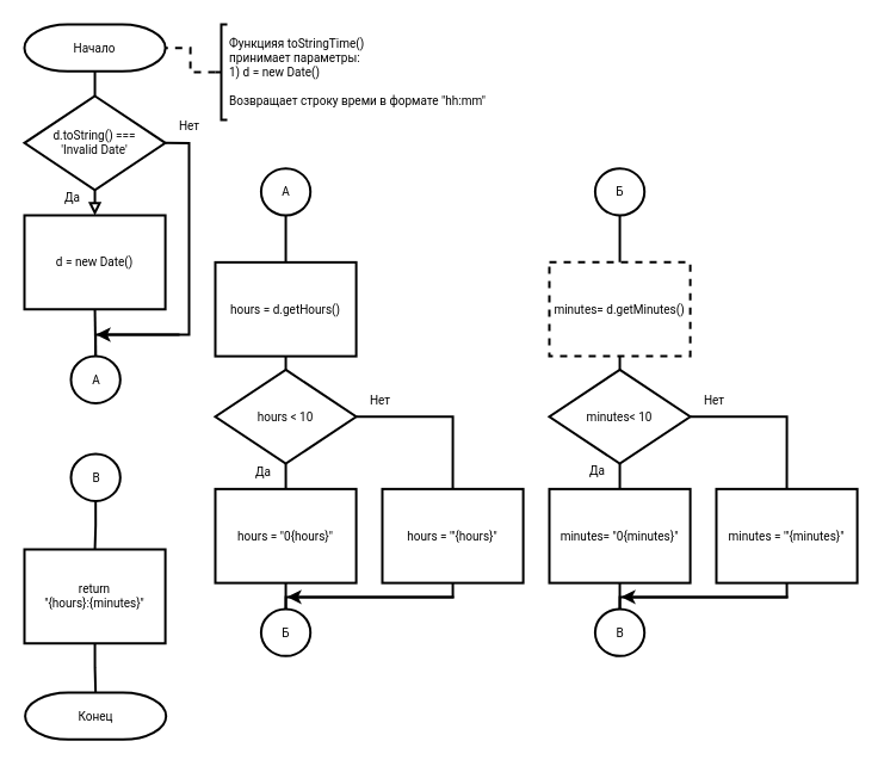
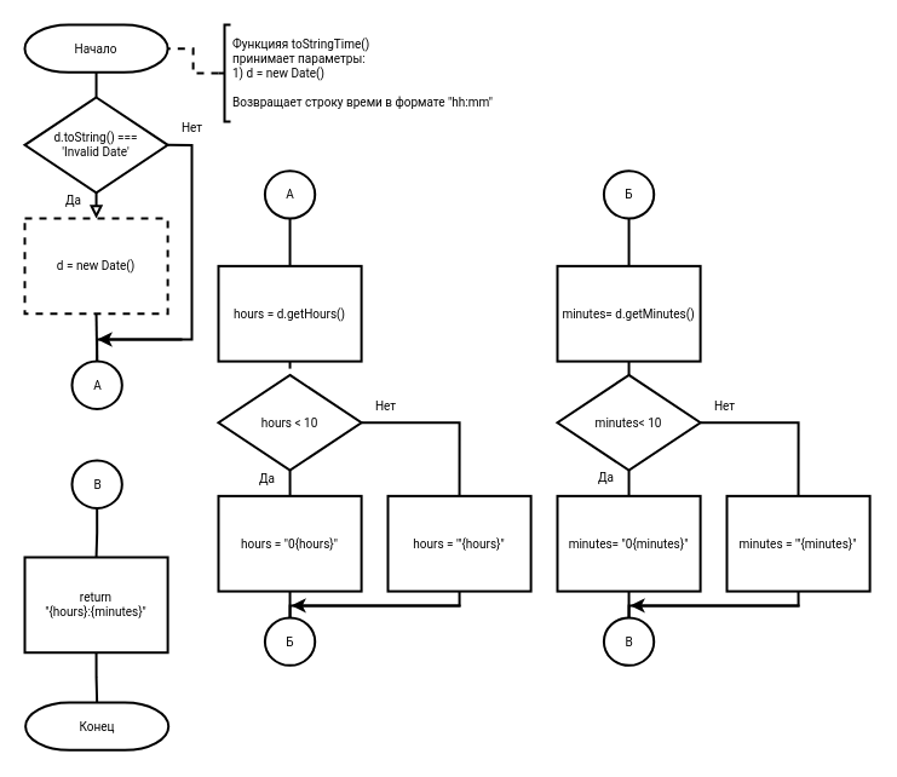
  <mxCell id="0" />
  <mxCell id="1" parent="0" />
  <mxCell id="2" style="edgeStyle=orthogonalEdgeStyle;rounded=0;orthogonalLoop=1;jettySize=auto;html=1;exitX=0.5;exitY=1;exitDx=0;exitDy=0;exitPerimeter=0;entryX=0.5;entryY=0;entryDx=0;entryDy=0;entryPerimeter=0;fontFamily=Roboto;strokeWidth=2;endArrow=none;endFill=0;fontSize=10;fontSource=https%3A%2F%2Ffonts.googleapis.com%2Fcss%3Ffamily%3DRoboto;" parent="1" source="3" target="6" edge="1"><mxGeometry relative="1" as="geometry" /></mxCell>
  <mxCell id="3" value="Начало" style="strokeWidth=2;html=1;shape=mxgraph.flowchart.terminator;whiteSpace=wrap;fontFamily=Roboto;fontSize=10;fontSource=https%3A%2F%2Ffonts.googleapis.com%2Fcss%3Ffamily%3DRoboto;" parent="1" vertex="1"><mxGeometry x="20" y="20" width="118.11" height="39.37" as="geometry" /></mxCell>
  <mxCell id="4" style="edgeStyle=orthogonalEdgeStyle;rounded=0;orthogonalLoop=1;jettySize=auto;html=1;exitX=0.5;exitY=1;exitDx=0;exitDy=0;exitPerimeter=0;entryX=0.5;entryY=0;entryDx=0;entryDy=0;fontFamily=Roboto;endArrow=block;endFill=0;strokeWidth=2;fontSize=10;fontSource=https%3A%2F%2Ffonts.googleapis.com%2Fcss%3Ffamily%3DRoboto;" parent="1" source="6" target="8" edge="1"><mxGeometry relative="1" as="geometry" /></mxCell>
  <mxCell id="5" style="edgeStyle=orthogonalEdgeStyle;rounded=0;orthogonalLoop=1;jettySize=auto;html=1;exitX=1;exitY=0.5;exitDx=0;exitDy=0;exitPerimeter=0;entryX=0.5;entryY=0;entryDx=0;entryDy=0;entryPerimeter=0;fontSize=10;endArrow=none;endFill=0;strokeWidth=2;fontFamily=Roboto;fontSource=https%3A%2F%2Ffonts.googleapis.com%2Fcss%3Ffamily%3DRoboto;" parent="1" source="6" target="35" edge="1"><mxGeometry relative="1" as="geometry"><Array as="points"><mxPoint x="158" y="119" /><mxPoint x="158" y="280" /><mxPoint x="80" y="280" /></Array></mxGeometry></mxCell>
  <mxCell id="6" value="d.toString() ===&lt;br style=&quot;font-size: 10px;&quot;&gt;'Invalid Date'" style="strokeWidth=2;html=1;shape=mxgraph.flowchart.decision;whiteSpace=wrap;fontFamily=Roboto;fontSize=10;fontSource=https%3A%2F%2Ffonts.googleapis.com%2Fcss%3Ffamily%3DRoboto;" parent="1" vertex="1"><mxGeometry x="20" y="80" width="118.11" height="78.74" as="geometry" /></mxCell>
  <mxCell id="7" style="edgeStyle=orthogonalEdgeStyle;rounded=0;orthogonalLoop=1;jettySize=auto;html=1;exitX=0.5;exitY=1;exitDx=0;exitDy=0;entryX=0.5;entryY=0;entryDx=0;entryDy=0;entryPerimeter=0;fontFamily=Roboto;endArrow=none;endFill=0;strokeWidth=2;fontSize=10;fontSource=https%3A%2F%2Ffonts.googleapis.com%2Fcss%3Ffamily%3DRoboto;" parent="1" source="8" target="35" edge="1"><mxGeometry relative="1" as="geometry" /></mxCell>
- <mxCell id="8" value="d = new Date()" style="rounded=0;whiteSpace=wrap;html=1;absoluteArcSize=1;arcSize=14;strokeWidth=2;fontFamily=Roboto;fontSize=10;fontSource=https%3A%2F%2Ffonts.googleapis.com%2Fcss%3Ffamily%3DRoboto;" parent="1" vertex="1"><mxGeometry x="20" y="180" width="118.11" height="78.74" as="geometry" /></mxCell>
- <mxCell id="9" style="edgeStyle=orthogonalEdgeStyle;rounded=0;orthogonalLoop=1;jettySize=auto;html=1;exitX=0.5;exitY=1;exitDx=0;exitDy=0;entryX=0.5;entryY=0;entryDx=0;entryDy=0;entryPerimeter=0;fontFamily=Roboto;endArrow=none;endFill=0;strokeWidth=2;fontSize=10;fontSource=https%3A%2F%2Ffonts.googleapis.com%2Fcss%3Ffamily%3DRoboto;" parent="1" source="10" target="13" edge="1"><mxGeometry relative="1" as="geometry" /></mxCell>
+ <mxCell id="8" value="d = new Date()" style="rounded=0;whiteSpace=wrap;html=1;absoluteArcSize=1;arcSize=14;strokeWidth=2;fontFamily=Roboto;fontSize=10;fontSource=https%3A%2F%2Ffonts.googleapis.com%2Fcss%3Ffamily%3DRoboto;dashed=1;" parent="1" vertex="1"><mxGeometry x="20" y="180" width="118.11" height="78.74" as="geometry" /></mxCell>
+ <mxCell id="9" style="edgeStyle=orthogonalEdgeStyle;rounded=0;orthogonalLoop=1;jettySize=auto;html=1;exitX=0.5;exitY=1;exitDx=0;exitDy=0;entryX=0.5;entryY=0;entryDx=0;entryDy=0;entryPerimeter=0;fontFamily=Roboto;endArrow=none;endFill=0;strokeWidth=2;fontSize=10;fontSource=https%3A%2F%2Ffonts.googleapis.com%2Fcss%3Ffamily%3DRoboto;dashed=1;" parent="1" source="10" target="13" edge="1"><mxGeometry relative="1" as="geometry" /></mxCell>
  <mxCell id="10" value="hours = d.getHours()" style="rounded=0;whiteSpace=wrap;html=1;absoluteArcSize=1;arcSize=14;strokeWidth=2;fontFamily=Roboto;fontSize=10;fontSource=https%3A%2F%2Ffonts.googleapis.com%2Fcss%3Ffamily%3DRoboto;" parent="1" vertex="1"><mxGeometry x="180" y="219.37" width="118.11" height="78.74" as="geometry" /></mxCell>
  <mxCell id="11" style="edgeStyle=orthogonalEdgeStyle;rounded=0;orthogonalLoop=1;jettySize=auto;html=1;exitX=0.5;exitY=1;exitDx=0;exitDy=0;exitPerimeter=0;fontFamily=Roboto;endArrow=none;endFill=0;strokeWidth=2;fontSize=10;fontSource=https%3A%2F%2Ffonts.googleapis.com%2Fcss%3Ffamily%3DRoboto;" parent="1" source="13" target="15" edge="1"><mxGeometry relative="1" as="geometry" /></mxCell>
  <mxCell id="12" style="edgeStyle=orthogonalEdgeStyle;rounded=0;orthogonalLoop=1;jettySize=auto;html=1;exitX=1;exitY=0.5;exitDx=0;exitDy=0;exitPerimeter=0;entryX=0.5;entryY=0;entryDx=0;entryDy=0;fontFamily=Roboto;endArrow=none;endFill=0;strokeWidth=2;fontSize=10;fontSource=https%3A%2F%2Ffonts.googleapis.com%2Fcss%3Ffamily%3DRoboto;" parent="1" source="13" target="17" edge="1"><mxGeometry relative="1" as="geometry" /></mxCell>
  <mxCell id="13" value="hours &amp;lt; 10" style="strokeWidth=2;html=1;shape=mxgraph.flowchart.decision;whiteSpace=wrap;fontFamily=Roboto;fontSize=10;fontSource=https%3A%2F%2Ffonts.googleapis.com%2Fcss%3Ffamily%3DRoboto;" parent="1" vertex="1"><mxGeometry x="180" y="309.37" width="118.11" height="78.74" as="geometry" /></mxCell>
  <mxCell id="14" style="edgeStyle=orthogonalEdgeStyle;rounded=0;orthogonalLoop=1;jettySize=auto;html=1;exitX=0.5;exitY=1;exitDx=0;exitDy=0;entryX=0.5;entryY=0;entryDx=0;entryDy=0;entryPerimeter=0;fontFamily=Roboto;endArrow=none;endFill=0;strokeWidth=2;fontSize=10;fontSource=https%3A%2F%2Ffonts.googleapis.com%2Fcss%3Ffamily%3DRoboto;" parent="1" source="15" target="31" edge="1"><mxGeometry relative="1" as="geometry" /></mxCell>
  <mxCell id="15" value="hours = &quot;0{hours}&quot;" style="rounded=0;whiteSpace=wrap;html=1;absoluteArcSize=1;arcSize=14;strokeWidth=2;fontFamily=Roboto;fontSize=10;fontSource=https%3A%2F%2Ffonts.googleapis.com%2Fcss%3Ffamily%3DRoboto;" parent="1" vertex="1"><mxGeometry x="180" y="409.37" width="118.11" height="78.74" as="geometry" /></mxCell>
  <mxCell id="16" style="edgeStyle=orthogonalEdgeStyle;rounded=0;orthogonalLoop=1;jettySize=auto;html=1;exitX=0.5;exitY=1;exitDx=0;exitDy=0;entryX=0.5;entryY=0;entryDx=0;entryDy=0;entryPerimeter=0;fontFamily=Roboto;endArrow=none;endFill=0;strokeWidth=2;fontSize=10;fontSource=https%3A%2F%2Ffonts.googleapis.com%2Fcss%3Ffamily%3DRoboto;" parent="1" source="17" target="31" edge="1"><mxGeometry relative="1" as="geometry"><Array as="points"><mxPoint x="379" y="500" /><mxPoint x="239" y="500" /></Array></mxGeometry></mxCell>
  <mxCell id="17" value="hours = '&quot;{hours}&quot;" style="rounded=0;whiteSpace=wrap;html=1;absoluteArcSize=1;arcSize=14;strokeWidth=2;fontFamily=Roboto;fontSize=10;fontSource=https%3A%2F%2Ffonts.googleapis.com%2Fcss%3Ffamily%3DRoboto;" parent="1" vertex="1"><mxGeometry x="320" y="409.37" width="118.11" height="78.74" as="geometry" /></mxCell>
  <mxCell id="18" style="edgeStyle=orthogonalEdgeStyle;rounded=0;orthogonalLoop=1;jettySize=auto;html=1;exitX=0.5;exitY=1;exitDx=0;exitDy=0;entryX=0.5;entryY=0;entryDx=0;entryDy=0;entryPerimeter=0;fontFamily=Roboto;endArrow=none;endFill=0;strokeWidth=2;fontSize=10;fontSource=https%3A%2F%2Ffonts.googleapis.com%2Fcss%3Ffamily%3DRoboto;" parent="1" source="19" target="22" edge="1"><mxGeometry relative="1" as="geometry" /></mxCell>
- <mxCell id="19" value="minutes= d.getMinutes()" style="rounded=0;whiteSpace=wrap;html=1;absoluteArcSize=1;arcSize=14;strokeWidth=2;fontFamily=Roboto;fontSize=10;fontSource=https%3A%2F%2Ffonts.googleapis.com%2Fcss%3Ffamily%3DRoboto;dashed=1;" parent="1" vertex="1"><mxGeometry x="460" y="219.37" width="118.11" height="78.74" as="geometry" /></mxCell>
+ <mxCell id="19" value="minutes= d.getMinutes()" style="rounded=0;whiteSpace=wrap;html=1;absoluteArcSize=1;arcSize=14;strokeWidth=2;fontFamily=Roboto;fontSize=10;fontSource=https%3A%2F%2Ffonts.googleapis.com%2Fcss%3Ffamily%3DRoboto;" parent="1" vertex="1"><mxGeometry x="460" y="219.37" width="118.11" height="78.74" as="geometry" /></mxCell>
  <mxCell id="20" style="edgeStyle=orthogonalEdgeStyle;rounded=0;orthogonalLoop=1;jettySize=auto;html=1;exitX=0.5;exitY=1;exitDx=0;exitDy=0;exitPerimeter=0;entryX=0.5;entryY=0;entryDx=0;entryDy=0;fontFamily=Roboto;endArrow=none;endFill=0;strokeWidth=2;fontSize=10;fontSource=https%3A%2F%2Ffonts.googleapis.com%2Fcss%3Ffamily%3DRoboto;" parent="1" source="22" target="24" edge="1"><mxGeometry relative="1" as="geometry" /></mxCell>
  <mxCell id="21" style="edgeStyle=orthogonalEdgeStyle;rounded=0;orthogonalLoop=1;jettySize=auto;html=1;exitX=1;exitY=0.5;exitDx=0;exitDy=0;exitPerimeter=0;entryX=0.5;entryY=0;entryDx=0;entryDy=0;fontFamily=Roboto;endArrow=none;endFill=0;strokeWidth=2;fontSize=10;fontSource=https%3A%2F%2Ffonts.googleapis.com%2Fcss%3Ffamily%3DRoboto;" parent="1" source="22" target="26" edge="1"><mxGeometry relative="1" as="geometry" /></mxCell>
  <mxCell id="22" value="minutes&amp;lt; 10" style="strokeWidth=2;html=1;shape=mxgraph.flowchart.decision;whiteSpace=wrap;fontFamily=Roboto;fontSize=10;fontSource=https%3A%2F%2Ffonts.googleapis.com%2Fcss%3Ffamily%3DRoboto;" parent="1" vertex="1"><mxGeometry x="460" y="309.37" width="118.11" height="78.74" as="geometry" /></mxCell>
  <mxCell id="23" style="edgeStyle=orthogonalEdgeStyle;rounded=0;orthogonalLoop=1;jettySize=auto;html=1;exitX=0.5;exitY=1;exitDx=0;exitDy=0;entryX=0.5;entryY=0;entryDx=0;entryDy=0;entryPerimeter=0;fontFamily=Roboto;endArrow=none;endFill=0;strokeWidth=2;fontSize=10;fontSource=https%3A%2F%2Ffonts.googleapis.com%2Fcss%3Ffamily%3DRoboto;" parent="1" source="24" target="34" edge="1"><mxGeometry relative="1" as="geometry" /></mxCell>
  <mxCell id="24" value="minutes= &quot;0{minutes}&quot;" style="rounded=0;whiteSpace=wrap;html=1;absoluteArcSize=1;arcSize=14;strokeWidth=2;fontFamily=Roboto;fontSize=10;fontSource=https%3A%2F%2Ffonts.googleapis.com%2Fcss%3Ffamily%3DRoboto;" parent="1" vertex="1"><mxGeometry x="460" y="409.37" width="118.11" height="78.74" as="geometry" /></mxCell>
  <mxCell id="25" style="edgeStyle=orthogonalEdgeStyle;rounded=0;orthogonalLoop=1;jettySize=auto;html=1;exitX=0.5;exitY=1;exitDx=0;exitDy=0;entryX=0.5;entryY=0;entryDx=0;entryDy=0;entryPerimeter=0;fontFamily=Roboto;endArrow=none;endFill=0;strokeWidth=2;fontSize=10;fontSource=https%3A%2F%2Ffonts.googleapis.com%2Fcss%3Ffamily%3DRoboto;" parent="1" source="26" target="34" edge="1"><mxGeometry relative="1" as="geometry"><Array as="points"><mxPoint x="659" y="500" /><mxPoint x="519" y="500" /></Array></mxGeometry></mxCell>
  <mxCell id="26" value="minutes = '&quot;{minutes}&quot;" style="rounded=0;whiteSpace=wrap;html=1;absoluteArcSize=1;arcSize=14;strokeWidth=2;fontFamily=Roboto;fontSize=10;fontSource=https%3A%2F%2Ffonts.googleapis.com%2Fcss%3Ffamily%3DRoboto;" parent="1" vertex="1"><mxGeometry x="600" y="409.37" width="118.11" height="78.74" as="geometry" /></mxCell>
  <mxCell id="27" style="edgeStyle=orthogonalEdgeStyle;rounded=0;orthogonalLoop=1;jettySize=auto;html=1;exitX=0.5;exitY=1;exitDx=0;exitDy=0;entryX=0.5;entryY=0;entryDx=0;entryDy=0;entryPerimeter=0;fontFamily=Roboto;endArrow=none;endFill=0;strokeWidth=2;fontSize=10;fontSource=https%3A%2F%2Ffonts.googleapis.com%2Fcss%3Ffamily%3DRoboto;" parent="1" source="28" target="38" edge="1"><mxGeometry relative="1" as="geometry" /></mxCell>
  <mxCell id="28" value="return&lt;br style=&quot;font-size: 10px;&quot;&gt;&quot;{hours}:{minutes}&quot;" style="rounded=0;whiteSpace=wrap;html=1;absoluteArcSize=1;arcSize=14;strokeWidth=2;fontFamily=Roboto;fontSize=10;fontSource=https%3A%2F%2Ffonts.googleapis.com%2Fcss%3Ffamily%3DRoboto;" parent="1" vertex="1"><mxGeometry x="20" y="460" width="118.11" height="78.74" as="geometry" /></mxCell>
  <mxCell id="29" style="edgeStyle=orthogonalEdgeStyle;rounded=0;orthogonalLoop=1;jettySize=auto;html=1;exitX=0.5;exitY=1;exitDx=0;exitDy=0;exitPerimeter=0;entryX=0.5;entryY=0;entryDx=0;entryDy=0;fontFamily=Roboto;endArrow=none;endFill=0;strokeWidth=2;fontSize=10;fontSource=https%3A%2F%2Ffonts.googleapis.com%2Fcss%3Ffamily%3DRoboto;" parent="1" source="30" target="10" edge="1"><mxGeometry relative="1" as="geometry" /></mxCell>
  <mxCell id="30" value="А" style="verticalLabelPosition=middle;verticalAlign=middle;html=1;shape=mxgraph.flowchart.on-page_reference;fontFamily=Roboto;strokeWidth=2;labelPosition=center;align=center;fontSize=10;fontSource=https%3A%2F%2Ffonts.googleapis.com%2Fcss%3Ffamily%3DRoboto;" parent="1" vertex="1"><mxGeometry x="218.39" y="140.63" width="41.338" height="39.37" as="geometry" /></mxCell>
  <mxCell id="31" value="Б" style="verticalLabelPosition=middle;verticalAlign=middle;html=1;shape=mxgraph.flowchart.on-page_reference;fontFamily=Roboto;strokeWidth=2;labelPosition=center;align=center;fontSize=10;fontSource=https%3A%2F%2Ffonts.googleapis.com%2Fcss%3Ffamily%3DRoboto;" parent="1" vertex="1"><mxGeometry x="218.39" y="510" width="41.338" height="39.37" as="geometry" /></mxCell>
  <mxCell id="32" style="edgeStyle=orthogonalEdgeStyle;rounded=0;orthogonalLoop=1;jettySize=auto;html=1;exitX=0.5;exitY=1;exitDx=0;exitDy=0;exitPerimeter=0;entryX=0.5;entryY=0;entryDx=0;entryDy=0;fontFamily=Roboto;endArrow=none;endFill=0;strokeWidth=2;fontSize=10;fontSource=https%3A%2F%2Ffonts.googleapis.com%2Fcss%3Ffamily%3DRoboto;" parent="1" source="33" target="19" edge="1"><mxGeometry relative="1" as="geometry" /></mxCell>
  <mxCell id="33" value="Б" style="verticalLabelPosition=middle;verticalAlign=middle;html=1;shape=mxgraph.flowchart.on-page_reference;fontFamily=Roboto;strokeWidth=2;labelPosition=center;align=center;fontSize=10;fontSource=https%3A%2F%2Ffonts.googleapis.com%2Fcss%3Ffamily%3DRoboto;" parent="1" vertex="1"><mxGeometry x="498.39" y="140.63" width="41.338" height="39.37" as="geometry" /></mxCell>
  <mxCell id="34" value="В" style="verticalLabelPosition=middle;verticalAlign=middle;html=1;shape=mxgraph.flowchart.on-page_reference;fontFamily=Roboto;strokeWidth=2;labelPosition=center;align=center;fontSize=10;fontSource=https%3A%2F%2Ffonts.googleapis.com%2Fcss%3Ffamily%3DRoboto;" parent="1" vertex="1"><mxGeometry x="498.39" y="510" width="41.338" height="39.37" as="geometry" /></mxCell>
  <mxCell id="35" value="А" style="verticalLabelPosition=middle;verticalAlign=middle;html=1;shape=mxgraph.flowchart.on-page_reference;fontFamily=Roboto;strokeWidth=2;labelPosition=center;align=center;fontSize=10;fontSource=https%3A%2F%2Ffonts.googleapis.com%2Fcss%3Ffamily%3DRoboto;" parent="1" vertex="1"><mxGeometry x="59" y="298" width="41.338" height="39.37" as="geometry" /></mxCell>
  <mxCell id="36" style="edgeStyle=orthogonalEdgeStyle;rounded=0;orthogonalLoop=1;jettySize=auto;html=1;exitX=0.5;exitY=1;exitDx=0;exitDy=0;exitPerimeter=0;entryX=0.5;entryY=0;entryDx=0;entryDy=0;fontFamily=Roboto;endArrow=none;endFill=0;strokeWidth=2;fontSize=10;fontSource=https%3A%2F%2Ffonts.googleapis.com%2Fcss%3Ffamily%3DRoboto;" parent="1" source="37" target="28" edge="1"><mxGeometry relative="1" as="geometry" /></mxCell>
  <mxCell id="37" value="В" style="verticalLabelPosition=middle;verticalAlign=middle;html=1;shape=mxgraph.flowchart.on-page_reference;fontFamily=Roboto;strokeWidth=2;labelPosition=center;align=center;fontSize=10;fontSource=https%3A%2F%2Ffonts.googleapis.com%2Fcss%3Ffamily%3DRoboto;" parent="1" vertex="1"><mxGeometry x="59" y="380" width="41.338" height="39.37" as="geometry" /></mxCell>
  <mxCell id="38" value="Конец" style="strokeWidth=2;html=1;shape=mxgraph.flowchart.terminator;whiteSpace=wrap;fontFamily=Roboto;fontSize=10;fontSource=https%3A%2F%2Ffonts.googleapis.com%2Fcss%3Ffamily%3DRoboto;" parent="1" vertex="1"><mxGeometry x="20.61" y="580" width="118.11" height="39.37" as="geometry" /></mxCell>
  <mxCell id="39" style="edgeStyle=orthogonalEdgeStyle;rounded=0;orthogonalLoop=1;jettySize=auto;html=1;exitX=0;exitY=0.5;exitDx=0;exitDy=0;exitPerimeter=0;entryX=1;entryY=0.5;entryDx=0;entryDy=0;entryPerimeter=0;fontFamily=Roboto;endArrow=none;endFill=0;strokeWidth=2;dashed=1;fontSize=10;fontSource=https%3A%2F%2Ffonts.googleapis.com%2Fcss%3Ffamily%3DRoboto;" parent="1" source="40" target="3" edge="1"><mxGeometry relative="1" as="geometry" /></mxCell>
  <mxCell id="40" value="Функцияя toStringTime()&lt;br style=&quot;font-size: 10px;&quot;&gt;принимает параметры:&lt;br style=&quot;font-size: 10px;&quot;&gt;1) d = new Date()&lt;br style=&quot;font-size: 10px;&quot;&gt;&lt;br style=&quot;font-size: 10px;&quot;&gt;Возвращает строку времи в формате &quot;hh:mm&quot;" style="strokeWidth=2;html=1;shape=mxgraph.flowchart.annotation_2;align=left;labelPosition=right;pointerEvents=1;rounded=0;fontFamily=Roboto;fontSize=10;fontSource=https%3A%2F%2Ffonts.googleapis.com%2Fcss%3Ffamily%3DRoboto;" parent="1" vertex="1"><mxGeometry x="180" y="20" width="10" height="80" as="geometry" /></mxCell>
  <mxCell id="41" value="Нет" style="text;html=1;align=center;verticalAlign=middle;resizable=0;points=[];autosize=1;strokeColor=none;fillColor=none;fontFamily=Roboto;fontSource=https%3A%2F%2Ffonts.googleapis.com%2Fcss%3Ffamily%3DRoboto;fontSize=10;" parent="1" vertex="1"><mxGeometry x="298.11" y="320" width="40" height="30" as="geometry" /></mxCell>
  <mxCell id="42" value="Да" style="text;html=1;align=center;verticalAlign=middle;resizable=0;points=[];autosize=1;strokeColor=none;fillColor=none;fontFamily=Roboto;fontSource=https%3A%2F%2Ffonts.googleapis.com%2Fcss%3Ffamily%3DRoboto;fontSize=10;" parent="1" vertex="1"><mxGeometry x="40" y="150" width="40" height="30" as="geometry" /></mxCell>
  <mxCell id="43" value="Да" style="text;html=1;align=center;verticalAlign=middle;resizable=0;points=[];autosize=1;strokeColor=none;fillColor=none;fontFamily=Roboto;fontSource=https%3A%2F%2Ffonts.googleapis.com%2Fcss%3Ffamily%3DRoboto;fontSize=10;" parent="1" vertex="1"><mxGeometry x="200" y="380" width="40" height="30" as="geometry" /></mxCell>
  <mxCell id="44" value="Да" style="text;html=1;align=center;verticalAlign=middle;resizable=0;points=[];autosize=1;strokeColor=none;fillColor=none;fontFamily=Roboto;fontSource=https%3A%2F%2Ffonts.googleapis.com%2Fcss%3Ffamily%3DRoboto;fontSize=10;" parent="1" vertex="1"><mxGeometry x="480" y="379.37" width="40" height="30" as="geometry" /></mxCell>
  <mxCell id="45" value="Нет" style="text;html=1;align=center;verticalAlign=middle;resizable=0;points=[];autosize=1;strokeColor=none;fillColor=none;fontFamily=Roboto;fontSource=https%3A%2F%2Ffonts.googleapis.com%2Fcss%3Ffamily%3DRoboto;fontSize=10;" parent="1" vertex="1"><mxGeometry x="138.11" y="90" width="40" height="30" as="geometry" /></mxCell>
  <mxCell id="46" value="Нет" style="text;html=1;align=center;verticalAlign=middle;resizable=0;points=[];autosize=1;strokeColor=none;fillColor=none;fontFamily=Roboto;fontSource=https%3A%2F%2Ffonts.googleapis.com%2Fcss%3Ffamily%3DRoboto;fontSize=10;" parent="1" vertex="1"><mxGeometry x="578.11" y="320" width="40" height="30" as="geometry" /></mxCell>
  <mxCell id="47" value="" style="endArrow=classic;html=1;rounded=0;fontSize=10;strokeWidth=2;fontFamily=Roboto;fontSource=https%3A%2F%2Ffonts.googleapis.com%2Fcss%3Ffamily%3DRoboto;" parent="1" edge="1"><mxGeometry width="50" height="50" relative="1" as="geometry"><mxPoint x="150" y="280" as="sourcePoint" /><mxPoint x="80" y="280" as="targetPoint" /></mxGeometry></mxCell>
  <mxCell id="48" value="" style="endArrow=classic;html=1;rounded=0;fontSize=10;strokeWidth=2;fontFamily=Roboto;fontSource=https%3A%2F%2Ffonts.googleapis.com%2Fcss%3Ffamily%3DRoboto;" edge="1" parent="1"><mxGeometry width="50" height="50" relative="1" as="geometry"><mxPoint x="380" y="500" as="sourcePoint" /><mxPoint x="240" y="499.87" as="targetPoint" /></mxGeometry></mxCell>
  <mxCell id="49" value="" style="endArrow=classic;html=1;rounded=0;fontSize=10;strokeWidth=2;fontFamily=Roboto;fontSource=https%3A%2F%2Ffonts.googleapis.com%2Fcss%3Ffamily%3DRoboto;" edge="1" parent="1"><mxGeometry width="50" height="50" relative="1" as="geometry"><mxPoint x="660" y="500" as="sourcePoint" /><mxPoint x="520" y="499.87" as="targetPoint" /></mxGeometry></mxCell>
